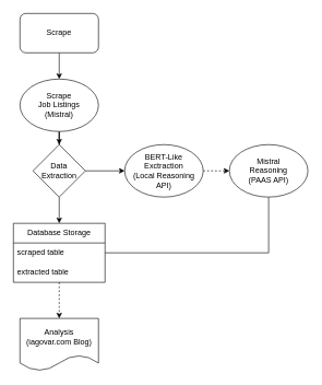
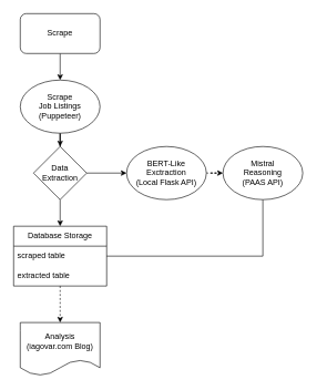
  <mxCell id="0" />
  <mxCell id="1" parent="0" />
  <mxCell id="2" value="" style="edgeStyle=orthogonalEdgeStyle;rounded=0;orthogonalLoop=1;jettySize=auto;html=1;" edge="1" parent="1" source="3" target="5"><mxGeometry relative="1" as="geometry" /></mxCell>
  <mxCell id="3" value="Scrape" style="rounded=1;whiteSpace=wrap;html=1;" vertex="1" parent="1"><mxGeometry x="30" y="20" width="120" height="60" as="geometry" /></mxCell>
  <mxCell id="4" value="" style="edgeStyle=orthogonalEdgeStyle;rounded=0;orthogonalLoop=1;jettySize=auto;html=1;" edge="1" parent="1" source="5" target="8"><mxGeometry relative="1" as="geometry" /></mxCell>
- <mxCell id="5" value="&lt;div&gt;Scrape&lt;/div&gt;&lt;div&gt;Job Listings&lt;br&gt;&lt;/div&gt;&lt;div&gt;(Mistral)&lt;br&gt;&lt;/div&gt;" style="ellipse;whiteSpace=wrap;html=1;" vertex="1" parent="1"><mxGeometry x="30" y="120" width="120" height="80" as="geometry" /></mxCell>
+ <mxCell id="5" value="&lt;div&gt;Scrape&lt;/div&gt;&lt;div&gt;Job Listings&lt;br&gt;&lt;/div&gt;&lt;div&gt;(Puppeteer)&lt;br&gt;&lt;/div&gt;" style="ellipse;whiteSpace=wrap;html=1;" vertex="1" parent="1"><mxGeometry x="30" y="120" width="120" height="80" as="geometry" /></mxCell>
  <mxCell id="6" value="" style="edgeStyle=orthogonalEdgeStyle;rounded=0;orthogonalLoop=1;jettySize=auto;html=1;" edge="1" parent="1" source="8" target="10"><mxGeometry relative="1" as="geometry" /></mxCell>
  <mxCell id="7" style="edgeStyle=orthogonalEdgeStyle;rounded=0;orthogonalLoop=1;jettySize=auto;html=1;exitX=0.5;exitY=1;exitDx=0;exitDy=0;entryX=0.5;entryY=0;entryDx=0;entryDy=0;" edge="1" parent="1" source="8" target="14"><mxGeometry relative="1" as="geometry" /></mxCell>
  <mxCell id="8" value="&lt;div&gt;Data&lt;/div&gt;&lt;div&gt;Extraction&lt;br&gt;&lt;/div&gt;" style="rhombus;whiteSpace=wrap;html=1;" vertex="1" parent="1"><mxGeometry x="50" y="220" width="80" height="80" as="geometry" /></mxCell>
  <mxCell id="9" value="" style="edgeStyle=orthogonalEdgeStyle;rounded=0;orthogonalLoop=1;jettySize=auto;html=1;dashed=1;" edge="1" parent="1" source="10" target="12"><mxGeometry relative="1" as="geometry" /></mxCell>
- <mxCell id="10" value="&lt;div&gt;BERT-Like&lt;/div&gt;&lt;div&gt;Exctraction&lt;br&gt;&lt;/div&gt;&lt;div&gt;(Local Reasoning API)&lt;br&gt;&lt;/div&gt;" style="ellipse;whiteSpace=wrap;html=1;" vertex="1" parent="1"><mxGeometry x="190" y="220" width="120" height="80" as="geometry" /></mxCell>
+ <mxCell id="10" value="&lt;div&gt;BERT-Like&lt;/div&gt;&lt;div&gt;Exctraction&lt;br&gt;&lt;/div&gt;&lt;div&gt;(Local Flask API)&lt;br&gt;&lt;/div&gt;" style="ellipse;whiteSpace=wrap;html=1;" vertex="1" parent="1"><mxGeometry x="190" y="220" width="120" height="80" as="geometry" /></mxCell>
  <mxCell id="11" style="edgeStyle=orthogonalEdgeStyle;rounded=0;orthogonalLoop=1;jettySize=auto;html=1;exitX=0.5;exitY=1;exitDx=0;exitDy=0;entryX=1;entryY=0.5;entryDx=0;entryDy=0;endArrow=none;" edge="1" parent="1" source="12" target="14"><mxGeometry relative="1" as="geometry" /></mxCell>
- <mxCell id="12" value="&lt;div&gt;Mistral&lt;/div&gt;&lt;div&gt;Reasoning&lt;/div&gt;&lt;div&gt;(PAAS API)&lt;br&gt;&lt;/div&gt;" style="ellipse;whiteSpace=wrap;html=1;" vertex="1" parent="1"><mxGeometry x="350" y="220" width="120" height="80" as="geometry" /></mxCell>
+ <mxCell id="12" value="&lt;div&gt;Mistral&lt;/div&gt;&lt;div&gt;Reasoning&lt;/div&gt;&lt;div&gt;(PAAS API)&lt;br&gt;&lt;/div&gt;" style="ellipse;whiteSpace=wrap;html=1;" vertex="1" parent="1"><mxGeometry x="335" y="220" width="120" height="80" as="geometry" /></mxCell>
  <mxCell id="13" style="edgeStyle=orthogonalEdgeStyle;rounded=0;orthogonalLoop=1;jettySize=auto;html=1;exitX=0.5;exitY=1;exitDx=0;exitDy=0;entryX=0.5;entryY=0;entryDx=0;entryDy=0;dashed=1;" edge="1" parent="1" source="14" target="17"><mxGeometry relative="1" as="geometry" /></mxCell>
  <mxCell id="14" value="Database Storage" style="swimlane;fontStyle=0;childLayout=stackLayout;horizontal=1;startSize=30;horizontalStack=0;resizeParent=1;resizeParentMax=0;resizeLast=0;collapsible=1;marginBottom=0;whiteSpace=wrap;html=1;" vertex="1" parent="1"><mxGeometry x="20" y="340" width="140" height="90" as="geometry" /></mxCell>
  <mxCell id="15" value="scraped table" style="text;strokeColor=none;fillColor=none;align=left;verticalAlign=middle;spacingLeft=4;spacingRight=4;overflow=hidden;points=[[0,0.5],[1,0.5]];portConstraint=eastwest;rotatable=0;whiteSpace=wrap;html=1;" vertex="1" parent="14"><mxGeometry y="30" width="140" height="30" as="geometry" /></mxCell>
  <mxCell id="16" value="extracted table" style="text;strokeColor=none;fillColor=none;align=left;verticalAlign=middle;spacingLeft=4;spacingRight=4;overflow=hidden;points=[[0,0.5],[1,0.5]];portConstraint=eastwest;rotatable=0;whiteSpace=wrap;html=1;" vertex="1" parent="14"><mxGeometry y="60" width="140" height="30" as="geometry" /></mxCell>
  <mxCell id="17" value="&lt;div&gt;Analysis&lt;/div&gt;&lt;div&gt;(iagovar.com Blog)&lt;br&gt;&lt;/div&gt;" style="shape=document;whiteSpace=wrap;html=1;boundedLbl=1;" vertex="1" parent="1"><mxGeometry x="30" y="485" width="120" height="80" as="geometry" /></mxCell>
